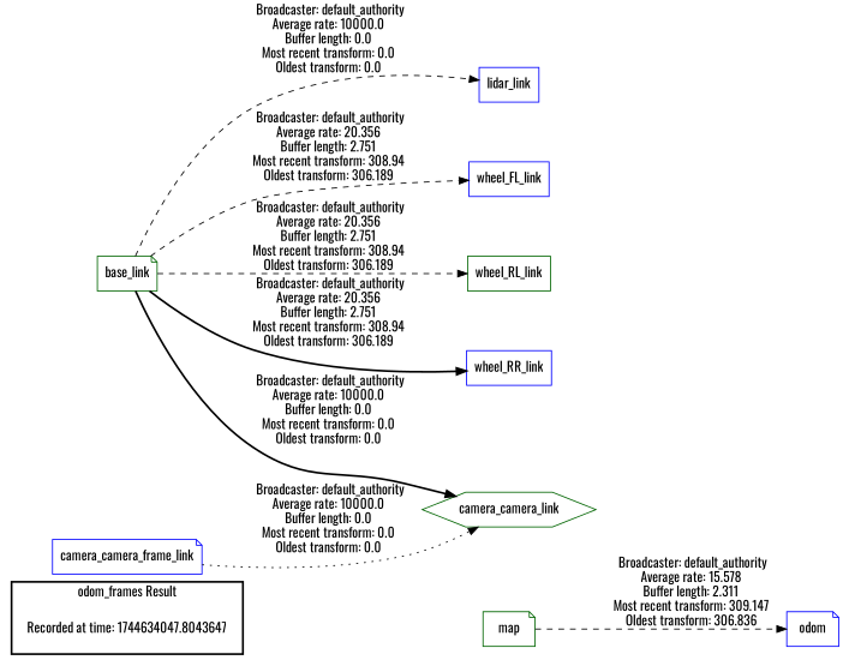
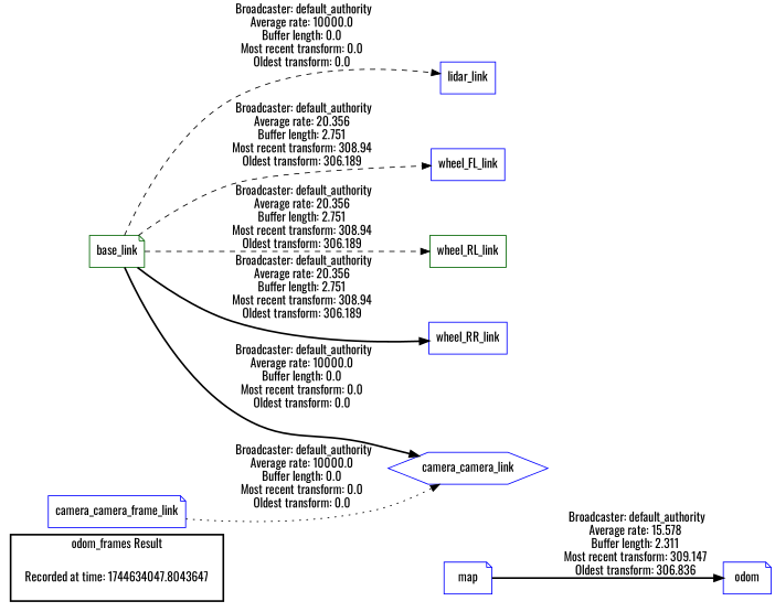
  digraph {
    fontname=Oswald
    rankdir=LR
    node [color=blue fontname=Oswald shape=note]
    edge [fontname=Oswald style=bold]
    "Recorded at time: 1744634047.8043647" [color=teal shape=plaintext]
-   map [color=darkgreen]
+   map
    base_link [color=darkgreen]
    wheel_FL_link [shape=box]
    wheel_RL_link [color=darkgreen shape=box]
    wheel_RR_link [shape=box]
-   camera_camera_link [color=darkgreen shape=hexagon]
+   camera_camera_link [shape=hexagon]
    lidar_link [shape=box]
    odom
    camera_camera_frame_link
    subgraph cluster_1 {
      color=black
      label="odom_frames Result"
      style=bold
      "Recorded at time: 1744634047.8043647"
    }
    "Recorded at time: 1744634047.8043647" -> map [style=invis]
-   map -> odom [label=" Broadcaster: default_authority\nAverage rate: 15.578\nBuffer length: 2.311\nMost recent transform: 309.147\nOldest transform: 306.836\n" style=dashed]
+   map -> odom [label=" Broadcaster: default_authority\nAverage rate: 15.578\nBuffer length: 2.311\nMost recent transform: 309.147\nOldest transform: 306.836\n"]
    base_link -> wheel_FL_link [label=" Broadcaster: default_authority\nAverage rate: 20.356\nBuffer length: 2.751\nMost recent transform: 308.94\nOldest transform: 306.189\n" style=dashed]
    base_link -> wheel_RL_link [label=" Broadcaster: default_authority\nAverage rate: 20.356\nBuffer length: 2.751\nMost recent transform: 308.94\nOldest transform: 306.189\n" style=dashed]
    base_link -> wheel_RR_link [label=" Broadcaster: default_authority\nAverage rate: 20.356\nBuffer length: 2.751\nMost recent transform: 308.94\nOldest transform: 306.189\n"]
    base_link -> camera_camera_link [label=" Broadcaster: default_authority\nAverage rate: 10000.0\nBuffer length: 0.0\nMost recent transform: 0.0\nOldest transform: 0.0\n"]
    base_link -> lidar_link [label=" Broadcaster: default_authority\nAverage rate: 10000.0\nBuffer length: 0.0\nMost recent transform: 0.0\nOldest transform: 0.0\n" style=dashed]
    camera_camera_frame_link -> camera_camera_link [label=" Broadcaster: default_authority\nAverage rate: 10000.0\nBuffer length: 0.0\nMost recent transform: 0.0\nOldest transform: 0.0\n" style=dotted]
  }
